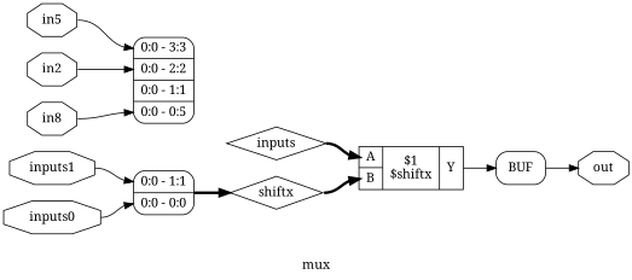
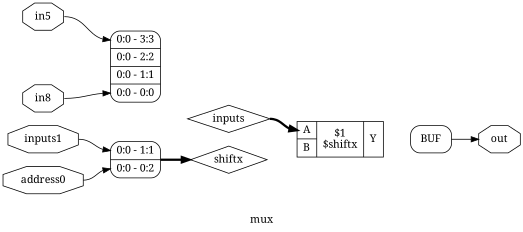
  digraph {
    fontname="Noto Serif"
    label=mux
    rankdir=LR
    remincross=true
    node [color=black fontcolor=black fontname="Noto Serif" shape=octagon]
    edge [color=black fontname="Noto Serif" headport=w tailport=e]
    n1 [label=shiftx shape=diamond]
    n2 [label="{{<p11> A|<p12> B}|$1\n$shiftx|{<p13> Y}}" shape=record color="" fontcolor=""]
    n3 [label=BUF shape=box style=rounded color="" fontcolor=""]
    n4 [label=inputs shape=diamond]
    n5 [label=in5]
-   n6 [label="<s3> 0:0 - 3:3 |<s2> 0:0 - 2:2 |<s1> 0:0 - 1:1 |<s0> 0:0 - 0:5 " shape=record style=rounded color="" fontcolor=""]
-   n7 [label=in2]
+   n6 [label="<s3> 0:0 - 3:3 |<s2> 0:0 - 2:2 |<s1> 0:0 - 1:1 |<s0> 0:0 - 0:0 " shape=record style=rounded color="" fontcolor=""]
    n8 [label=in8]
    n9 [label=inputs1]
-   n10 [label="<s1> 0:0 - 1:1 |<s0> 0:0 - 0:0 " shape=record style=rounded color="" fontcolor=""]
-   n11 [label=inputs0]
+   n10 [label="<s1> 0:0 - 1:1 |<s0> 0:0 - 0:2 " shape=record style=rounded color="" fontcolor=""]
+   n11 [label=address0]
    n12 [label=out]
-   n1 -> n2 [headport="p12:w" style="setlinewidth(3)"]
-   n2 -> n3 [headport="w:w" tailport="p13:e"]
    n3 -> n12 [tailport="e:e"]
    n4 -> n2 [headport="p11:w" style="setlinewidth(3)"]
    n5 -> n6 [headport="s3:w"]
-   n7 -> n6 [headport="s2:w"]
    n8 -> n6 [headport="s0:w"]
    n9 -> n10 [headport="s1:w"]
    n10 -> n1 [style="setlinewidth(3)"]
    n11 -> n10 [headport="s0:w"]
  }
